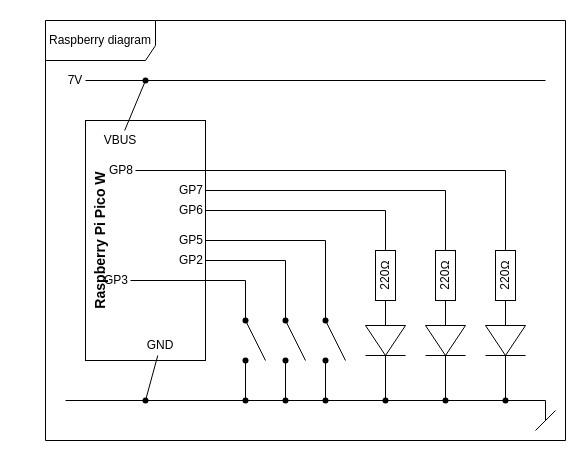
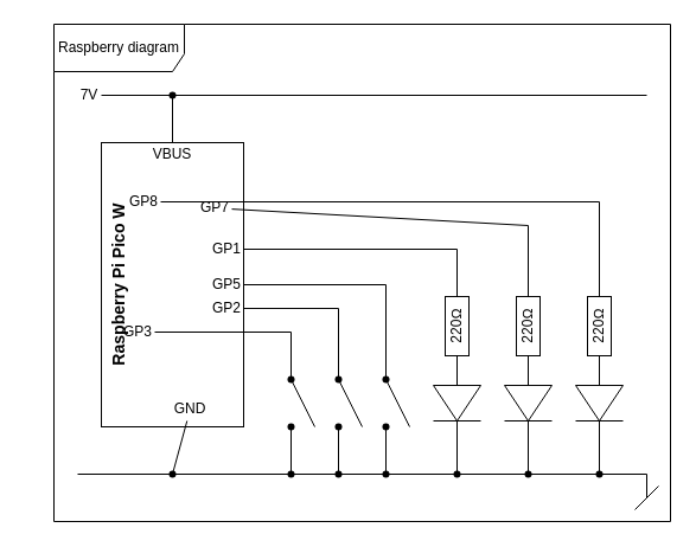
  <mxCell id="0" />
  <mxCell id="1" parent="0" />
  <mxCell id="2" value="Raspberry diagram" style="shape=umlFrame;whiteSpace=wrap;html=1;pointerEvents=0;width=110;height=40;fillColor=none;" parent="1" vertex="1"><mxGeometry x="45" y="20" width="520" height="420" as="geometry" /></mxCell>
  <mxCell id="3" value="" style="rounded=0;whiteSpace=wrap;html=1;fillColor=none;" parent="1" vertex="1"><mxGeometry x="85" y="120" width="120" height="240" as="geometry" /></mxCell>
  <mxCell id="4" value="GND" style="text;html=1;strokeColor=none;fillColor=none;align=center;verticalAlign=middle;whiteSpace=wrap;rounded=0;" parent="1" vertex="1"><mxGeometry x="130" y="335" width="60" height="20" as="geometry" /></mxCell>
- <mxCell id="5" value="VBUS" style="text;html=1;strokeColor=none;fillColor=none;align=center;verticalAlign=middle;whiteSpace=wrap;rounded=0;" parent="1" vertex="1"><mxGeometry x="90" y="130" width="60" height="20" as="geometry" /></mxCell>
+ <mxCell id="5" value="VBUS" style="text;html=1;strokeColor=none;fillColor=none;align=center;verticalAlign=middle;whiteSpace=wrap;rounded=0;" parent="1" vertex="1"><mxGeometry x="115" y="120" width="60" height="20" as="geometry" /></mxCell>
  <mxCell id="6" value="" style="endArrow=none;html=1;rounded=0;" parent="1" target="4" edge="1"><mxGeometry width="50" height="50" relative="1" as="geometry"><mxPoint x="145" y="400" as="sourcePoint" /><mxPoint x="170" y="400" as="targetPoint" /></mxGeometry></mxCell>
  <mxCell id="7" value="" style="endArrow=none;html=1;rounded=0;" parent="1" source="5" edge="1"><mxGeometry width="50" height="50" relative="1" as="geometry"><mxPoint x="285" y="250" as="sourcePoint" /><mxPoint x="145" y="80" as="targetPoint" /></mxGeometry></mxCell>
  <mxCell id="8" value="&lt;h3&gt;Raspberry Pi Pico W&lt;/h3&gt;" style="text;html=1;strokeColor=none;fillColor=none;align=center;verticalAlign=middle;whiteSpace=wrap;rounded=0;rotation=-90;" parent="1" vertex="1"><mxGeometry x="20" y="225" width="160" height="30" as="geometry" /></mxCell>
  <mxCell id="9" value="" style="endArrow=none;html=1;rounded=0;" parent="1" source="33" target="45" edge="1"><mxGeometry width="50" height="50" relative="1" as="geometry"><mxPoint x="475" y="400" as="sourcePoint" /><mxPoint x="465" y="348.333" as="targetPoint" /></mxGeometry></mxCell>
  <mxCell id="10" value="" style="shape=waypoint;sketch=0;fillStyle=solid;size=6;pointerEvents=1;points=[];fillColor=none;resizable=0;rotatable=0;perimeter=centerPerimeter;snapToPoint=1;" parent="1" vertex="1"><mxGeometry x="315" y="350" width="20" height="20" as="geometry" /></mxCell>
  <mxCell id="11" value="GP5" style="text;html=1;strokeColor=none;fillColor=none;align=right;verticalAlign=middle;whiteSpace=wrap;rounded=0;" parent="1" vertex="1"><mxGeometry x="165" y="230" width="40" height="20" as="geometry" /></mxCell>
  <mxCell id="12" value="GP2" style="text;html=1;strokeColor=none;fillColor=none;align=right;verticalAlign=middle;whiteSpace=wrap;rounded=0;" parent="1" vertex="1"><mxGeometry x="165" y="250" width="40" height="20" as="geometry" /></mxCell>
  <mxCell id="13" value="GP3" style="text;html=1;strokeColor=none;fillColor=none;align=right;verticalAlign=middle;whiteSpace=wrap;rounded=0;" parent="1" vertex="1"><mxGeometry x="90" y="270" width="40" height="20" as="geometry" /></mxCell>
  <mxCell id="14" value="" style="shape=waypoint;sketch=0;fillStyle=solid;size=6;pointerEvents=1;points=[];fillColor=none;resizable=0;rotatable=0;perimeter=centerPerimeter;snapToPoint=1;" parent="1" vertex="1"><mxGeometry x="235" y="310" width="20" height="20" as="geometry" /></mxCell>
  <mxCell id="15" value="" style="shape=waypoint;sketch=0;fillStyle=solid;size=6;pointerEvents=1;points=[];fillColor=none;resizable=0;rotatable=0;perimeter=centerPerimeter;snapToPoint=1;" parent="1" vertex="1"><mxGeometry x="275" y="350" width="20" height="20" as="geometry" /></mxCell>
  <mxCell id="16" value="" style="shape=waypoint;sketch=0;fillStyle=solid;size=6;pointerEvents=1;points=[];fillColor=none;resizable=0;rotatable=0;perimeter=centerPerimeter;snapToPoint=1;" parent="1" vertex="1"><mxGeometry x="275" y="310" width="20" height="20" as="geometry" /></mxCell>
  <mxCell id="17" value="" style="shape=waypoint;sketch=0;fillStyle=solid;size=6;pointerEvents=1;points=[];fillColor=none;resizable=0;rotatable=0;perimeter=centerPerimeter;snapToPoint=1;" parent="1" vertex="1"><mxGeometry x="235" y="350" width="20" height="20" as="geometry" /></mxCell>
  <mxCell id="18" value="" style="shape=waypoint;sketch=0;fillStyle=solid;size=6;pointerEvents=1;points=[];fillColor=none;resizable=0;rotatable=0;perimeter=centerPerimeter;snapToPoint=1;" parent="1" vertex="1"><mxGeometry x="315" y="310" width="20" height="20" as="geometry" /></mxCell>
  <mxCell id="19" value="" style="endArrow=none;html=1;rounded=0;" parent="1" target="11" edge="1"><mxGeometry width="50" height="50" relative="1" as="geometry"><mxPoint x="345" y="360" as="sourcePoint" /><mxPoint x="315" y="430" as="targetPoint" /><Array as="points"><mxPoint x="325" y="320" /><mxPoint x="325" y="240" /></Array></mxGeometry></mxCell>
  <mxCell id="20" value="" style="endArrow=none;html=1;rounded=0;entryX=0.5;entryY=0.5;entryDx=0;entryDy=0;entryPerimeter=0;" parent="1" target="10" edge="1"><mxGeometry width="50" height="50" relative="1" as="geometry"><mxPoint x="325" y="400" as="sourcePoint" /><mxPoint x="365" y="440" as="targetPoint" /></mxGeometry></mxCell>
  <mxCell id="21" value="" style="endArrow=none;html=1;rounded=0;entryX=0.85;entryY=0;entryDx=0;entryDy=0;entryPerimeter=0;" parent="1" target="15" edge="1"><mxGeometry width="50" height="50" relative="1" as="geometry"><mxPoint x="285" y="400" as="sourcePoint" /><mxPoint x="325" y="320" as="targetPoint" /></mxGeometry></mxCell>
  <mxCell id="22" value="" style="endArrow=none;html=1;rounded=0;entryX=0.4;entryY=0.45;entryDx=0;entryDy=0;entryPerimeter=0;" parent="1" target="17" edge="1"><mxGeometry width="50" height="50" relative="1" as="geometry"><mxPoint x="245" y="400" as="sourcePoint" /><mxPoint x="285" y="320" as="targetPoint" /></mxGeometry></mxCell>
  <mxCell id="23" value="" style="endArrow=none;html=1;rounded=0;" parent="1" target="12" edge="1"><mxGeometry width="50" height="50" relative="1" as="geometry"><mxPoint x="305" y="360" as="sourcePoint" /><mxPoint x="575" y="410" as="targetPoint" /><Array as="points"><mxPoint x="285" y="320" /><mxPoint x="285" y="260" /></Array></mxGeometry></mxCell>
  <mxCell id="24" value="" style="endArrow=none;html=1;rounded=0;" parent="1" target="13" edge="1"><mxGeometry width="50" height="50" relative="1" as="geometry"><mxPoint x="265" y="360" as="sourcePoint" /><mxPoint x="585" y="420" as="targetPoint" /><Array as="points"><mxPoint x="245" y="320" /><mxPoint x="245" y="280" /></Array></mxGeometry></mxCell>
  <mxCell id="25" value="" style="endArrow=none;html=1;rounded=0;" parent="1" edge="1"><mxGeometry width="50" height="50" relative="1" as="geometry"><mxPoint x="65" y="400" as="sourcePoint" /><mxPoint x="545" y="420" as="targetPoint" /><Array as="points"><mxPoint x="545" y="400" /></Array></mxGeometry></mxCell>
  <mxCell id="26" value="" style="endArrow=none;html=1;rounded=0;" parent="1" edge="1"><mxGeometry width="50" height="50" relative="1" as="geometry"><mxPoint x="535" y="430" as="sourcePoint" /><mxPoint x="555" y="410" as="targetPoint" /></mxGeometry></mxCell>
  <mxCell id="27" value="" style="endArrow=none;html=1;rounded=0;" parent="1" edge="1"><mxGeometry width="50" height="50" relative="1" as="geometry"><mxPoint x="85" y="80" as="sourcePoint" /><mxPoint x="545" y="80" as="targetPoint" /></mxGeometry></mxCell>
  <mxCell id="28" value="7V" style="text;html=1;strokeColor=none;fillColor=none;align=center;verticalAlign=middle;whiteSpace=wrap;rounded=0;" parent="1" vertex="1"><mxGeometry x="65" y="70" width="20" height="20" as="geometry" /></mxCell>
  <mxCell id="29" value="" style="shape=waypoint;sketch=0;fillStyle=solid;size=6;pointerEvents=1;points=[];fillColor=none;resizable=0;rotatable=0;perimeter=centerPerimeter;snapToPoint=1;" parent="1" vertex="1"><mxGeometry x="135" y="390" width="20" height="20" as="geometry" /></mxCell>
  <mxCell id="30" value="" style="shape=waypoint;sketch=0;fillStyle=solid;size=6;pointerEvents=1;points=[];fillColor=none;resizable=0;rotatable=0;perimeter=centerPerimeter;snapToPoint=1;" parent="1" vertex="1"><mxGeometry x="235" y="390" width="20" height="20" as="geometry" /></mxCell>
  <mxCell id="31" value="" style="shape=waypoint;sketch=0;fillStyle=solid;size=6;pointerEvents=1;points=[];fillColor=none;resizable=0;rotatable=0;perimeter=centerPerimeter;snapToPoint=1;" parent="1" vertex="1"><mxGeometry x="275" y="390" width="20" height="20" as="geometry" /></mxCell>
  <mxCell id="32" value="" style="shape=waypoint;sketch=0;fillStyle=solid;size=6;pointerEvents=1;points=[];fillColor=none;resizable=0;rotatable=0;perimeter=centerPerimeter;snapToPoint=1;" parent="1" vertex="1"><mxGeometry x="315" y="390" width="20" height="20" as="geometry" /></mxCell>
  <mxCell id="33" value="" style="shape=waypoint;sketch=0;fillStyle=solid;size=6;pointerEvents=1;points=[];fillColor=none;resizable=0;rotatable=0;perimeter=centerPerimeter;snapToPoint=1;" parent="1" vertex="1"><mxGeometry x="435" y="390" width="20" height="20" as="geometry" /></mxCell>
  <mxCell id="34" value="" style="shape=waypoint;sketch=0;fillStyle=solid;size=6;pointerEvents=1;points=[];fillColor=none;resizable=0;rotatable=0;perimeter=centerPerimeter;snapToPoint=1;" parent="1" vertex="1"><mxGeometry x="135" y="70" width="20" height="20" as="geometry" /></mxCell>
  <mxCell id="35" value="" style="endArrow=none;html=1;rounded=0;" parent="1" source="43" target="38" edge="1"><mxGeometry width="50" height="50" relative="1" as="geometry"><mxPoint x="655" y="311.667" as="sourcePoint" /><mxPoint x="665" y="290" as="targetPoint" /></mxGeometry></mxCell>
  <mxCell id="36" value="" style="endArrow=none;html=1;rounded=0;" parent="1" source="46" target="56" edge="1"><mxGeometry width="50" height="50" relative="1" as="geometry"><mxPoint x="545" y="318.667" as="sourcePoint" /><mxPoint x="505" y="300" as="targetPoint" /></mxGeometry></mxCell>
  <mxCell id="37" value="" style="endArrow=none;html=1;rounded=0;" parent="1" source="45" target="55" edge="1"><mxGeometry width="50" height="50" relative="1" as="geometry"><mxPoint x="595" y="291.667" as="sourcePoint" /><mxPoint x="445" y="300" as="targetPoint" /></mxGeometry></mxCell>
  <mxCell id="38" value="220Ω" style="rounded=0;whiteSpace=wrap;html=1;fillColor=none;rotation=-90;" parent="1" vertex="1"><mxGeometry x="360" y="265" width="50" height="20" as="geometry" /></mxCell>
  <mxCell id="39" value="" style="endArrow=none;html=1;rounded=0;" parent="1" source="40" target="43" edge="1"><mxGeometry width="50" height="50" relative="1" as="geometry"><mxPoint x="485" y="410" as="sourcePoint" /><mxPoint x="395" y="370" as="targetPoint" /></mxGeometry></mxCell>
  <mxCell id="40" value="" style="shape=waypoint;sketch=0;fillStyle=solid;size=6;pointerEvents=1;points=[];fillColor=none;resizable=0;rotatable=0;perimeter=centerPerimeter;snapToPoint=1;" parent="1" vertex="1"><mxGeometry x="375" y="390" width="20" height="20" as="geometry" /></mxCell>
  <mxCell id="41" value="" style="endArrow=none;html=1;rounded=0;" parent="1" source="42" target="46" edge="1"><mxGeometry width="50" height="50" relative="1" as="geometry"><mxPoint x="495" y="420" as="sourcePoint" /><mxPoint x="545" y="345.333" as="targetPoint" /></mxGeometry></mxCell>
  <mxCell id="42" value="" style="shape=waypoint;sketch=0;fillStyle=solid;size=6;pointerEvents=1;points=[];fillColor=none;resizable=0;rotatable=0;perimeter=centerPerimeter;snapToPoint=1;" parent="1" vertex="1"><mxGeometry x="495" y="390" width="20" height="20" as="geometry" /></mxCell>
  <mxCell id="43" value="" style="triangle;whiteSpace=wrap;html=1;fillColor=none;rotation=90;" parent="1" vertex="1"><mxGeometry x="370" y="320" width="30" height="40" as="geometry" /></mxCell>
  <mxCell id="44" value="" style="endArrow=none;html=1;rounded=0;" parent="1" edge="1"><mxGeometry width="50" height="50" relative="1" as="geometry"><mxPoint x="405" y="355" as="sourcePoint" /><mxPoint x="365" y="355" as="targetPoint" /></mxGeometry></mxCell>
  <mxCell id="45" value="" style="triangle;whiteSpace=wrap;html=1;fillColor=none;rotation=90;" parent="1" vertex="1"><mxGeometry x="430" y="320" width="30" height="40" as="geometry" /></mxCell>
  <mxCell id="46" value="" style="triangle;whiteSpace=wrap;html=1;fillColor=none;rotation=90;" parent="1" vertex="1"><mxGeometry x="490" y="320" width="30" height="40" as="geometry" /></mxCell>
  <mxCell id="47" value="" style="endArrow=none;html=1;rounded=0;" parent="1" edge="1"><mxGeometry width="50" height="50" relative="1" as="geometry"><mxPoint x="465" y="355" as="sourcePoint" /><mxPoint x="425" y="355" as="targetPoint" /></mxGeometry></mxCell>
  <mxCell id="48" value="" style="endArrow=none;html=1;rounded=0;" parent="1" edge="1"><mxGeometry width="50" height="50" relative="1" as="geometry"><mxPoint x="525" y="355" as="sourcePoint" /><mxPoint x="485" y="355" as="targetPoint" /></mxGeometry></mxCell>
  <mxCell id="49" value="" style="endArrow=none;html=1;rounded=0;" parent="1" source="54" target="38" edge="1"><mxGeometry width="50" height="50" relative="1" as="geometry"><mxPoint x="395" y="220" as="sourcePoint" /><mxPoint x="445" y="170" as="targetPoint" /><Array as="points"><mxPoint x="385" y="210" /></Array></mxGeometry></mxCell>
  <mxCell id="50" value="" style="endArrow=none;html=1;rounded=0;" parent="1" source="53" target="55" edge="1"><mxGeometry width="50" height="50" relative="1" as="geometry"><mxPoint x="375" y="200" as="sourcePoint" /><mxPoint x="445" y="250" as="targetPoint" /><Array as="points"><mxPoint x="445" y="190" /></Array></mxGeometry></mxCell>
  <mxCell id="51" value="" style="endArrow=none;html=1;rounded=0;" parent="1" source="52" target="56" edge="1"><mxGeometry width="50" height="50" relative="1" as="geometry"><mxPoint x="345" y="200" as="sourcePoint" /><mxPoint x="505" y="250" as="targetPoint" /><Array as="points"><mxPoint x="505" y="170" /></Array></mxGeometry></mxCell>
  <mxCell id="52" value="GP8" style="text;html=1;strokeColor=none;fillColor=none;align=right;verticalAlign=middle;whiteSpace=wrap;rounded=0;" parent="1" vertex="1"><mxGeometry x="95" y="160" width="40" height="20" as="geometry" /></mxCell>
- <mxCell id="53" value="GP7" style="text;html=1;strokeColor=none;fillColor=none;align=right;verticalAlign=middle;whiteSpace=wrap;rounded=0;" parent="1" vertex="1"><mxGeometry x="165" y="180" width="40" height="20" as="geometry" /></mxCell>
- <mxCell id="54" value="GP6" style="text;html=1;strokeColor=none;fillColor=none;align=right;verticalAlign=middle;whiteSpace=wrap;rounded=0;" parent="1" vertex="1"><mxGeometry x="165" y="200" width="40" height="20" as="geometry" /></mxCell>
+ <mxCell id="53" value="GP7" style="text;html=1;strokeColor=none;fillColor=none;align=right;verticalAlign=middle;whiteSpace=wrap;rounded=0;" parent="1" vertex="1"><mxGeometry x="155" y="165" width="40" height="20" as="geometry" /></mxCell>
+ <mxCell id="54" value="GP1" style="text;html=1;strokeColor=none;fillColor=none;align=right;verticalAlign=middle;whiteSpace=wrap;rounded=0;" parent="1" vertex="1"><mxGeometry x="165" y="200" width="40" height="20" as="geometry" /></mxCell>
  <mxCell id="55" value="220Ω" style="rounded=0;whiteSpace=wrap;html=1;fillColor=none;rotation=-90;" vertex="1" parent="1"><mxGeometry x="420" y="265" width="50" height="20" as="geometry" /></mxCell>
  <mxCell id="56" value="220Ω" style="rounded=0;whiteSpace=wrap;html=1;fillColor=none;rotation=-90;" vertex="1" parent="1"><mxGeometry x="480" y="265" width="50" height="20" as="geometry" /></mxCell>
